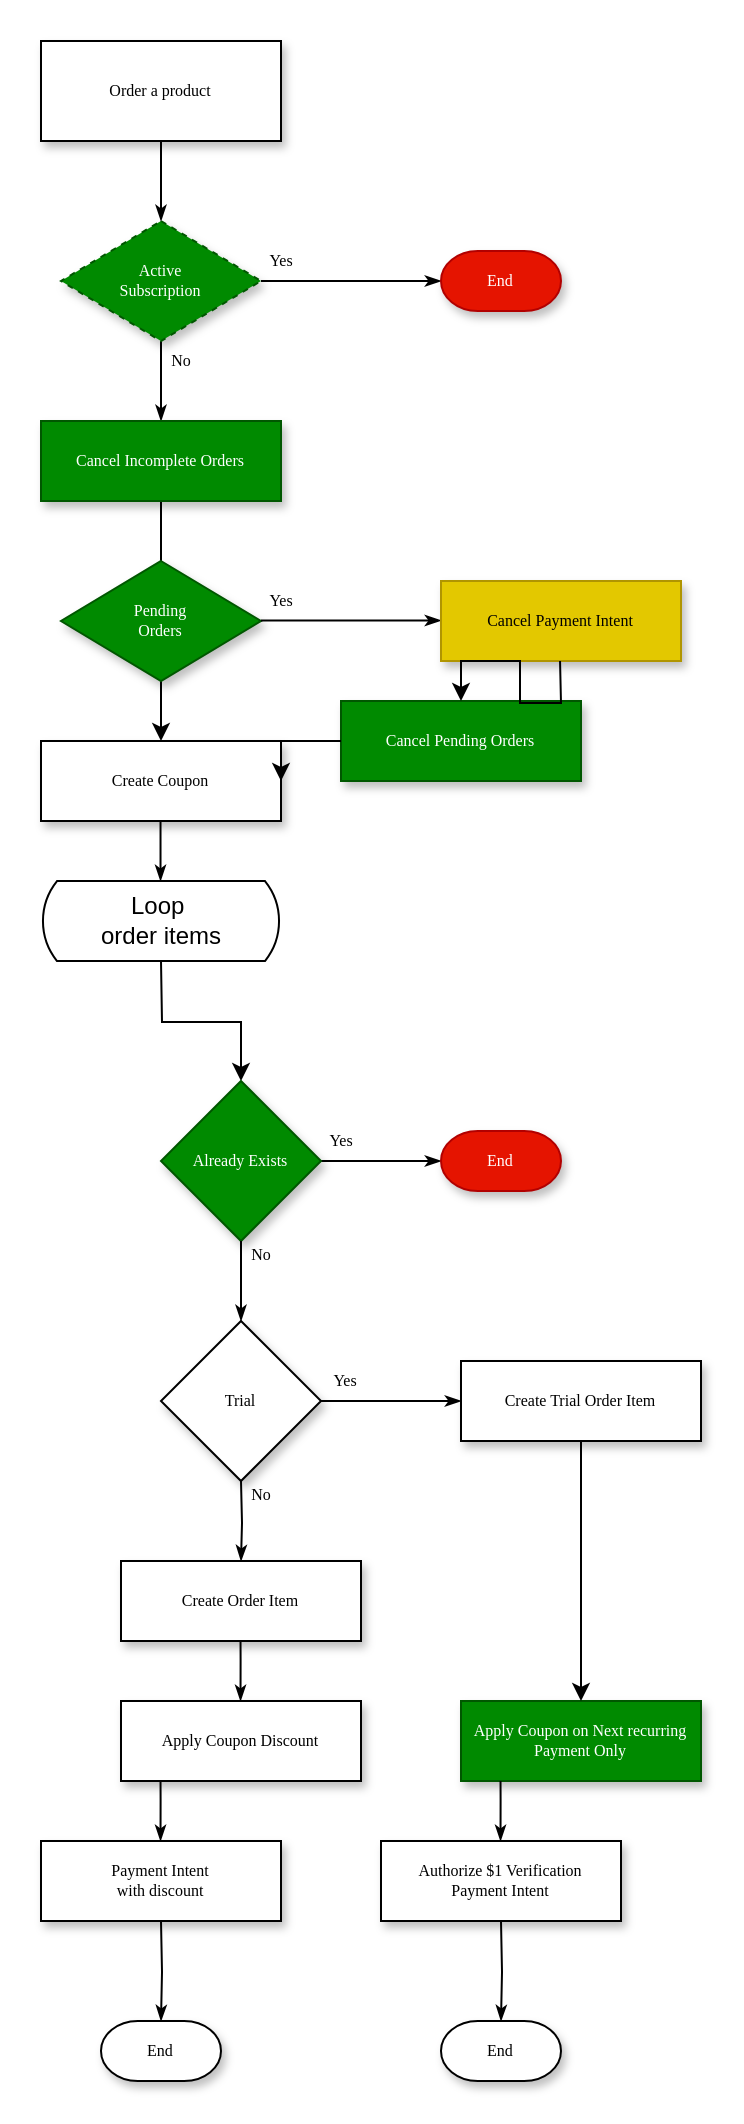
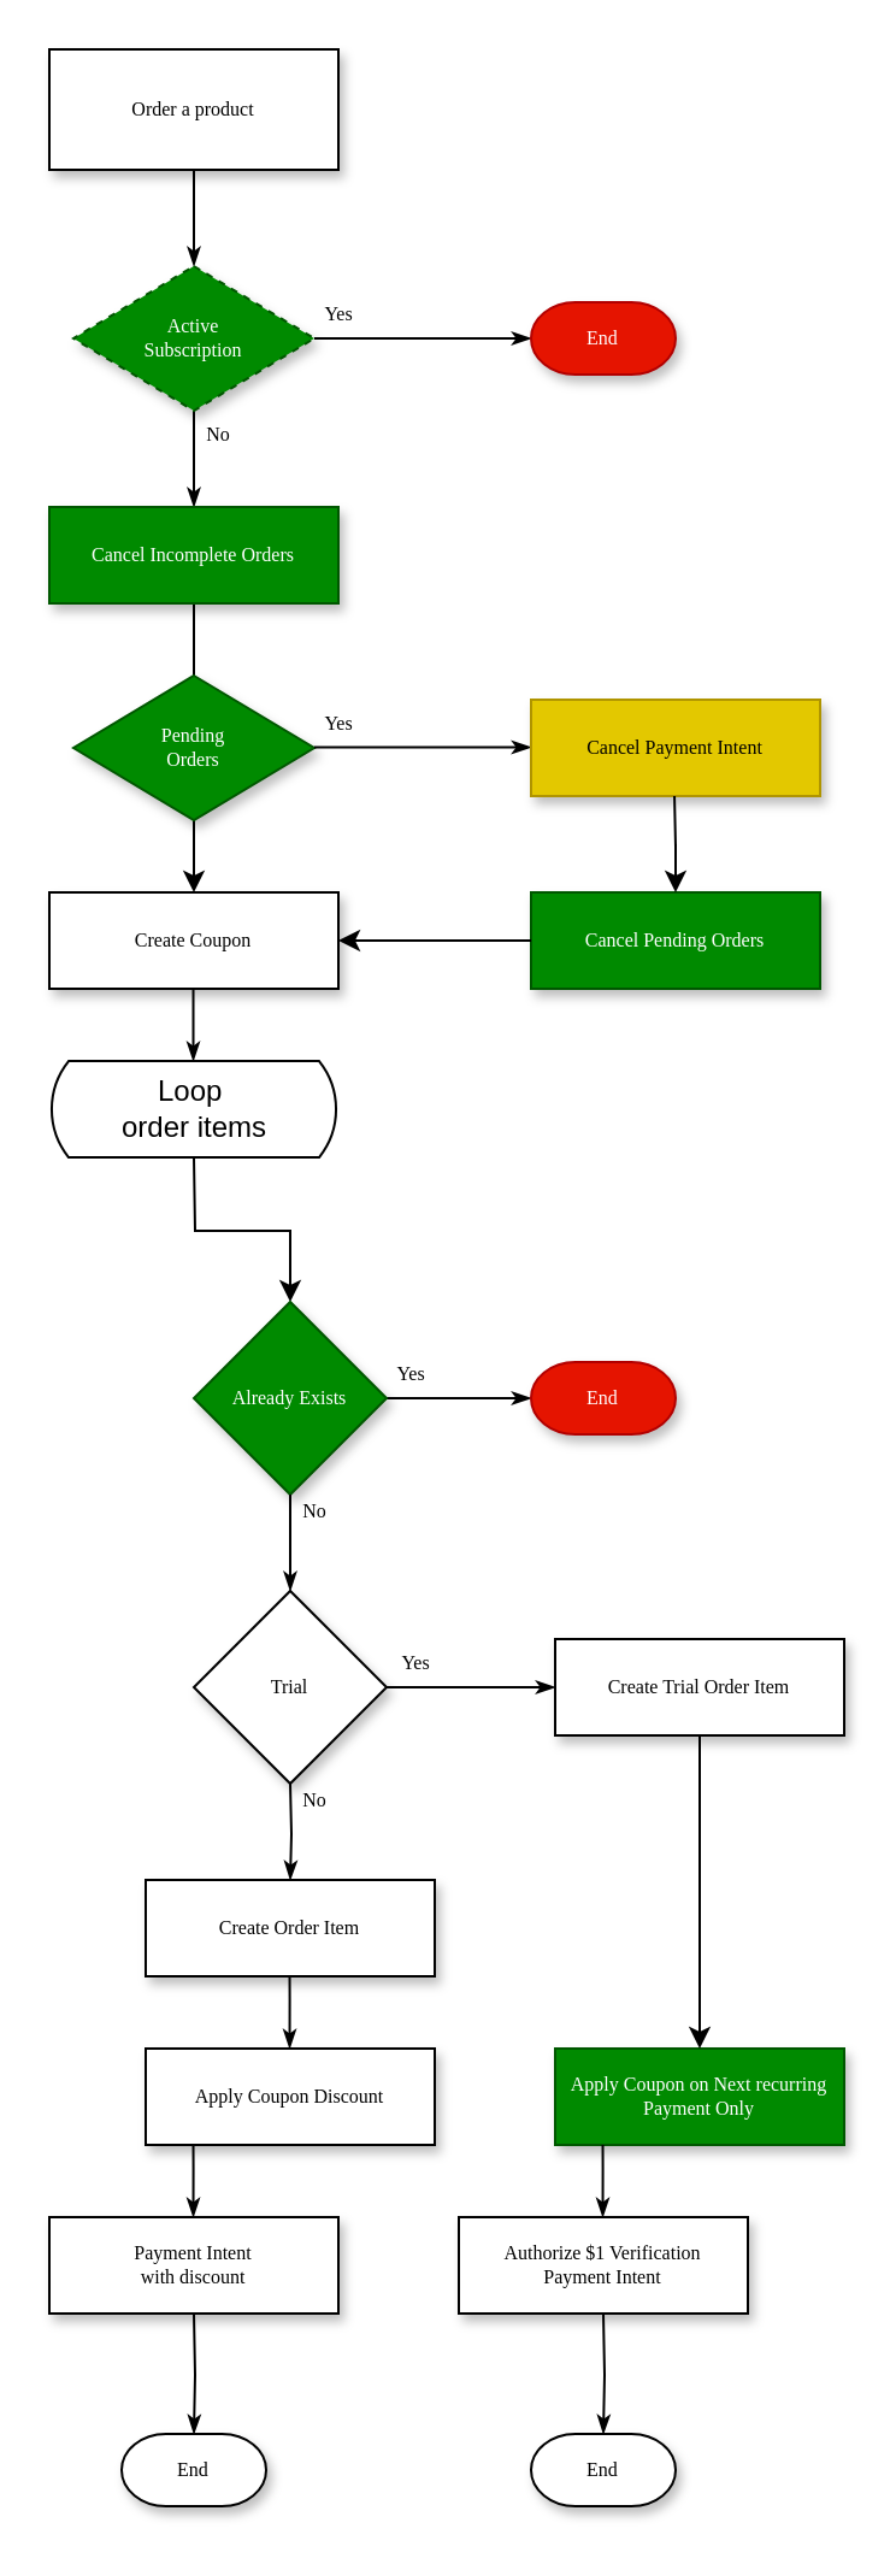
  <mxCell id="0" />
  <mxCell id="1" parent="0" />
  <mxCell id="2" style="edgeStyle=orthogonalEdgeStyle;rounded=0;html=1;labelBackgroundColor=none;startSize=5;endArrow=classicThin;endFill=1;endSize=5;jettySize=auto;orthogonalLoop=1;strokeWidth=1;fontFamily=Verdana;fontSize=8" parent="1" source="3" target="6" edge="1"><mxGeometry relative="1" as="geometry" /></mxCell>
  <mxCell id="3" value="Order a product" style="rounded=0;whiteSpace=wrap;html=1;shadow=1;labelBackgroundColor=none;strokeWidth=1;fontFamily=Verdana;fontSize=8;align=center;" parent="1" vertex="1"><mxGeometry x="20" y="20" width="120" height="50" as="geometry" /></mxCell>
  <mxCell id="4" value="Yes" style="edgeStyle=orthogonalEdgeStyle;rounded=0;html=1;labelBackgroundColor=none;startSize=5;endArrow=classicThin;endFill=1;endSize=5;jettySize=auto;orthogonalLoop=1;strokeWidth=1;fontFamily=Verdana;fontSize=8" parent="1" source="6" edge="1"><mxGeometry x="-0.778" y="10" relative="1" as="geometry"><mxPoint as="offset" /><mxPoint x="220" y="140" as="targetPoint" /></mxGeometry></mxCell>
  <mxCell id="5" value="No" style="edgeStyle=orthogonalEdgeStyle;rounded=0;html=1;labelBackgroundColor=none;startSize=5;endArrow=classicThin;endFill=1;endSize=5;jettySize=auto;orthogonalLoop=1;strokeWidth=1;fontFamily=Verdana;fontSize=8" parent="1" source="6" target="8" edge="1"><mxGeometry x="-0.5" y="10" relative="1" as="geometry"><mxPoint as="offset" /></mxGeometry></mxCell>
  <mxCell id="6" value="Active&lt;br&gt;Subscription" style="rhombus;whiteSpace=wrap;html=1;rounded=0;shadow=1;labelBackgroundColor=none;strokeWidth=1;fontFamily=Verdana;fontSize=8;align=center;fillColor=#008a00;strokeColor=#005700;fontColor=#ffffff;dashed=1;" parent="1" vertex="1"><mxGeometry x="30" y="110" width="100" height="60" as="geometry" /></mxCell>
  <mxCell id="7" style="edgeStyle=orthogonalEdgeStyle;rounded=0;html=1;labelBackgroundColor=none;startSize=5;endArrow=classicThin;endFill=1;endSize=5;jettySize=auto;orthogonalLoop=1;strokeWidth=1;fontFamily=Verdana;fontSize=8" parent="1" source="8" edge="1"><mxGeometry relative="1" as="geometry"><mxPoint x="80" y="300" as="targetPoint" /></mxGeometry></mxCell>
  <mxCell id="8" value="Cancel Incomplete Orders" style="whiteSpace=wrap;html=1;rounded=0;shadow=1;labelBackgroundColor=none;strokeWidth=1;fontFamily=Verdana;fontSize=8;align=center;fillColor=#008a00;strokeColor=#005700;fontColor=#ffffff;" parent="1" vertex="1"><mxGeometry x="20" y="210" width="120" height="40" as="geometry" /></mxCell>
  <mxCell id="9" value="Create Coupon" style="whiteSpace=wrap;html=1;rounded=0;shadow=1;labelBackgroundColor=none;strokeWidth=1;fontFamily=Verdana;fontSize=8;align=center;" parent="1" vertex="1"><mxGeometry x="20" y="370" width="120" height="40" as="geometry" /></mxCell>
  <mxCell id="10" value="Yes" style="edgeStyle=orthogonalEdgeStyle;rounded=0;html=1;labelBackgroundColor=none;startSize=5;endArrow=classicThin;endFill=1;endSize=5;jettySize=auto;orthogonalLoop=1;strokeWidth=1;fontFamily=Verdana;fontSize=8;exitX=1;exitY=0.5;exitDx=0;exitDy=0;" parent="1" source="23" edge="1"><mxGeometry x="-0.667" y="10" relative="1" as="geometry"><mxPoint as="offset" /><mxPoint x="260" y="590" as="sourcePoint" /><mxPoint x="220" y="580" as="targetPoint" /></mxGeometry></mxCell>
  <mxCell id="11" style="edgeStyle=orthogonalEdgeStyle;rounded=0;html=1;labelBackgroundColor=none;startSize=5;endArrow=classicThin;endFill=1;endSize=5;jettySize=auto;orthogonalLoop=1;strokeWidth=1;fontFamily=Verdana;fontSize=8" parent="1" target="12" edge="1"><mxGeometry relative="1" as="geometry"><mxPoint x="80" y="960" as="sourcePoint" /></mxGeometry></mxCell>
  <mxCell id="12" value="End" style="strokeWidth=1;html=1;shape=mxgraph.flowchart.terminator;whiteSpace=wrap;rounded=0;shadow=1;labelBackgroundColor=none;fontFamily=Verdana;fontSize=8;align=center;" parent="1" vertex="1"><mxGeometry x="50" y="1010" width="60" height="30" as="geometry" /></mxCell>
  <mxCell id="13" value="End" style="strokeWidth=1;html=1;shape=mxgraph.flowchart.terminator;whiteSpace=wrap;rounded=0;shadow=1;labelBackgroundColor=none;fontFamily=Verdana;fontSize=8;align=center;fillColor=#e51400;strokeColor=#B20000;fontColor=#ffffff;" parent="1" vertex="1"><mxGeometry x="220" y="125" width="60" height="30" as="geometry" /></mxCell>
  <mxCell id="14" value="" style="edgeStyle=orthogonalEdgeStyle;rounded=0;orthogonalLoop=1;jettySize=auto;html=1;" parent="1" source="15" target="9" edge="1"><mxGeometry relative="1" as="geometry" /></mxCell>
  <mxCell id="15" value="Pending&lt;br&gt;Orders" style="rhombus;whiteSpace=wrap;html=1;rounded=0;shadow=1;labelBackgroundColor=none;strokeWidth=1;fontFamily=Verdana;fontSize=8;align=center;fillColor=#008a00;strokeColor=#005700;fontColor=#ffffff;" parent="1" vertex="1"><mxGeometry x="30" y="280" width="100" height="60" as="geometry" /></mxCell>
  <mxCell id="16" value="Yes" style="edgeStyle=orthogonalEdgeStyle;rounded=0;html=1;labelBackgroundColor=none;startSize=5;endArrow=classicThin;endFill=1;endSize=5;jettySize=auto;orthogonalLoop=1;strokeWidth=1;fontFamily=Verdana;fontSize=8" parent="1" edge="1"><mxGeometry x="-0.778" y="10" relative="1" as="geometry"><mxPoint as="offset" /><mxPoint x="130" y="309.76" as="sourcePoint" /><mxPoint x="220" y="309.76" as="targetPoint" /></mxGeometry></mxCell>
  <mxCell id="17" value="Cancel Payment Intent" style="whiteSpace=wrap;html=1;rounded=0;shadow=1;labelBackgroundColor=none;strokeWidth=1;fontFamily=Verdana;fontSize=8;align=center;fillColor=#e3c800;strokeColor=#B09500;fontColor=#000000;" parent="1" vertex="1"><mxGeometry x="220" y="290" width="120" height="40" as="geometry" /></mxCell>
- <mxCell id="18" value="Cancel Pending Orders" style="whiteSpace=wrap;html=1;rounded=0;shadow=1;labelBackgroundColor=none;strokeWidth=1;fontFamily=Verdana;fontSize=8;align=center;fillColor=#008a00;strokeColor=#005700;fontColor=#ffffff;" parent="1" vertex="1"><mxGeometry x="170" y="350" width="120" height="40" as="geometry" /></mxCell>
+ <mxCell id="18" value="Cancel Pending Orders" style="whiteSpace=wrap;html=1;rounded=0;shadow=1;labelBackgroundColor=none;strokeWidth=1;fontFamily=Verdana;fontSize=8;align=center;fillColor=#008a00;strokeColor=#005700;fontColor=#ffffff;" parent="1" vertex="1"><mxGeometry x="220" y="370" width="120" height="40" as="geometry" /></mxCell>
  <mxCell id="19" style="edgeStyle=orthogonalEdgeStyle;rounded=0;html=1;labelBackgroundColor=none;startSize=5;endArrow=classicThin;endFill=1;endSize=5;jettySize=auto;orthogonalLoop=1;strokeWidth=1;fontFamily=Verdana;fontSize=8" parent="1" edge="1"><mxGeometry relative="1" as="geometry"><mxPoint x="79.76" y="410" as="sourcePoint" /><mxPoint x="79.76" y="440" as="targetPoint" /></mxGeometry></mxCell>
  <mxCell id="20" value="" style="edgeStyle=orthogonalEdgeStyle;rounded=0;orthogonalLoop=1;jettySize=auto;html=1;" parent="1" target="23" edge="1"><mxGeometry relative="1" as="geometry"><mxPoint x="80" y="480" as="sourcePoint" /></mxGeometry></mxCell>
  <mxCell id="21" value="" style="edgeStyle=orthogonalEdgeStyle;rounded=0;orthogonalLoop=1;jettySize=auto;html=1;entryX=0.5;entryY=0;entryDx=0;entryDy=0;" parent="1" target="18" edge="1"><mxGeometry relative="1" as="geometry"><mxPoint x="279.52" y="330" as="sourcePoint" /><mxPoint x="279.52" y="360" as="targetPoint" /></mxGeometry></mxCell>
  <mxCell id="22" value="" style="edgeStyle=orthogonalEdgeStyle;rounded=0;orthogonalLoop=1;jettySize=auto;html=1;entryX=1;entryY=0.5;entryDx=0;entryDy=0;exitX=0;exitY=0.5;exitDx=0;exitDy=0;" parent="1" source="18" target="9" edge="1"><mxGeometry relative="1" as="geometry"><mxPoint x="289.52" y="340" as="sourcePoint" /><mxPoint x="290" y="380" as="targetPoint" /></mxGeometry></mxCell>
  <mxCell id="23" value="Already Exists" style="rhombus;whiteSpace=wrap;html=1;rounded=0;shadow=1;fontFamily=Verdana;fontSize=8;strokeWidth=1;fillColor=#008a00;strokeColor=#005700;fontColor=#ffffff;" parent="1" vertex="1"><mxGeometry x="80" y="540" width="80" height="80" as="geometry" /></mxCell>
  <mxCell id="24" value="Loop&amp;nbsp;&lt;br&gt;order items" style="html=1;dashed=0;whitespace=wrap;shape=mxgraph.dfd.loop" parent="1" vertex="1"><mxGeometry x="20" y="440" width="120" height="40" as="geometry" /></mxCell>
  <mxCell id="25" value="End" style="strokeWidth=1;html=1;shape=mxgraph.flowchart.terminator;whiteSpace=wrap;rounded=0;shadow=1;labelBackgroundColor=none;fontFamily=Verdana;fontSize=8;align=center;fillColor=#e51400;strokeColor=#B20000;fontColor=#ffffff;" parent="1" vertex="1"><mxGeometry x="220" y="565" width="60" height="30" as="geometry" /></mxCell>
  <mxCell id="26" value="Trial" style="rhombus;whiteSpace=wrap;html=1;rounded=0;shadow=1;fontFamily=Verdana;fontSize=8;strokeWidth=1;" vertex="1" parent="1"><mxGeometry x="80" y="660" width="80" height="80" as="geometry" /></mxCell>
  <mxCell id="27" value="No" style="edgeStyle=orthogonalEdgeStyle;rounded=0;html=1;labelBackgroundColor=none;startSize=5;endArrow=classicThin;endFill=1;endSize=5;jettySize=auto;orthogonalLoop=1;strokeWidth=1;fontFamily=Verdana;fontSize=8;exitX=0.5;exitY=1;exitDx=0;exitDy=0;" edge="1" parent="1" source="23" target="26"><mxGeometry x="-0.667" y="10" relative="1" as="geometry"><mxPoint as="offset" /><mxPoint x="170" y="590" as="sourcePoint" /><mxPoint x="230" y="590" as="targetPoint" /></mxGeometry></mxCell>
  <mxCell id="28" value="Yes" style="edgeStyle=orthogonalEdgeStyle;rounded=0;html=1;labelBackgroundColor=none;startSize=5;endArrow=classicThin;endFill=1;endSize=5;jettySize=auto;orthogonalLoop=1;strokeWidth=1;fontFamily=Verdana;fontSize=8;exitX=1;exitY=0.5;exitDx=0;exitDy=0;" edge="1" parent="1" source="26"><mxGeometry x="-0.667" y="10" relative="1" as="geometry"><mxPoint as="offset" /><mxPoint x="170" y="590" as="sourcePoint" /><mxPoint x="230" y="700" as="targetPoint" /></mxGeometry></mxCell>
  <mxCell id="29" value="Create Trial Order Item" style="whiteSpace=wrap;html=1;rounded=0;shadow=1;labelBackgroundColor=none;strokeWidth=1;fontFamily=Verdana;fontSize=8;align=center;" vertex="1" parent="1"><mxGeometry x="230" y="680" width="120" height="40" as="geometry" /></mxCell>
  <mxCell id="30" value="No" style="edgeStyle=orthogonalEdgeStyle;rounded=0;html=1;labelBackgroundColor=none;startSize=5;endArrow=classicThin;endFill=1;endSize=5;jettySize=auto;orthogonalLoop=1;strokeWidth=1;fontFamily=Verdana;fontSize=8;entryX=0.5;entryY=0;entryDx=0;entryDy=0;" edge="1" parent="1" target="31"><mxGeometry x="-0.667" y="10" relative="1" as="geometry"><mxPoint as="offset" /><mxPoint x="120" y="740" as="sourcePoint" /><mxPoint x="130" y="670" as="targetPoint" /></mxGeometry></mxCell>
  <mxCell id="31" value="Create Order Item" style="whiteSpace=wrap;html=1;rounded=0;shadow=1;labelBackgroundColor=none;strokeWidth=1;fontFamily=Verdana;fontSize=8;align=center;" vertex="1" parent="1"><mxGeometry x="60" y="780" width="120" height="40" as="geometry" /></mxCell>
  <mxCell id="32" value="Apply Coupon Discount" style="whiteSpace=wrap;html=1;rounded=0;shadow=1;labelBackgroundColor=none;strokeWidth=1;fontFamily=Verdana;fontSize=8;align=center;" vertex="1" parent="1"><mxGeometry x="60" y="850" width="120" height="40" as="geometry" /></mxCell>
  <mxCell id="33" style="edgeStyle=orthogonalEdgeStyle;rounded=0;html=1;labelBackgroundColor=none;startSize=5;endArrow=classicThin;endFill=1;endSize=5;jettySize=auto;orthogonalLoop=1;strokeWidth=1;fontFamily=Verdana;fontSize=8" edge="1" parent="1"><mxGeometry relative="1" as="geometry"><mxPoint x="119.76" y="820" as="sourcePoint" /><mxPoint x="119.76" y="850" as="targetPoint" /><Array as="points"><mxPoint x="119.96" y="830" /><mxPoint x="119.96" y="830" /></Array></mxGeometry></mxCell>
  <mxCell id="34" value="Apply Coupon on Next recurring Payment Only" style="whiteSpace=wrap;html=1;rounded=0;shadow=1;labelBackgroundColor=none;strokeWidth=1;fontFamily=Verdana;fontSize=8;align=center;fillColor=#008a00;strokeColor=#005700;fontColor=#ffffff;" vertex="1" parent="1"><mxGeometry x="230" y="850" width="120" height="40" as="geometry" /></mxCell>
  <mxCell id="35" value="" style="endArrow=classic;html=1;entryX=0.5;entryY=0;entryDx=0;entryDy=0;exitX=0.5;exitY=1;exitDx=0;exitDy=0;" edge="1" parent="1" source="29" target="34"><mxGeometry width="50" height="50" relative="1" as="geometry"><mxPoint x="200" y="870" as="sourcePoint" /><mxPoint x="250" y="820" as="targetPoint" /></mxGeometry></mxCell>
  <mxCell id="36" style="edgeStyle=orthogonalEdgeStyle;rounded=0;html=1;labelBackgroundColor=none;startSize=5;endArrow=classicThin;endFill=1;endSize=5;jettySize=auto;orthogonalLoop=1;strokeWidth=1;fontFamily=Verdana;fontSize=8" edge="1" parent="1" target="37"><mxGeometry relative="1" as="geometry"><mxPoint x="250" y="960" as="sourcePoint" /></mxGeometry></mxCell>
  <mxCell id="37" value="End" style="strokeWidth=1;html=1;shape=mxgraph.flowchart.terminator;whiteSpace=wrap;rounded=0;shadow=1;labelBackgroundColor=none;fontFamily=Verdana;fontSize=8;align=center;" vertex="1" parent="1"><mxGeometry x="220" y="1010" width="60" height="30" as="geometry" /></mxCell>
  <mxCell id="38" value="Payment Intent&lt;br&gt;with discount" style="whiteSpace=wrap;html=1;rounded=0;shadow=1;labelBackgroundColor=none;strokeWidth=1;fontFamily=Verdana;fontSize=8;align=center;" vertex="1" parent="1"><mxGeometry x="20" y="920" width="120" height="40" as="geometry" /></mxCell>
  <mxCell id="39" style="edgeStyle=orthogonalEdgeStyle;rounded=0;html=1;labelBackgroundColor=none;startSize=5;endArrow=classicThin;endFill=1;endSize=5;jettySize=auto;orthogonalLoop=1;strokeWidth=1;fontFamily=Verdana;fontSize=8" edge="1" parent="1"><mxGeometry relative="1" as="geometry"><mxPoint x="79.76" y="890" as="sourcePoint" /><mxPoint x="79.76" y="920" as="targetPoint" /><Array as="points"><mxPoint x="79.96" y="900" /><mxPoint x="79.96" y="900" /></Array></mxGeometry></mxCell>
  <mxCell id="40" value="Authorize $1 Verification&lt;br&gt;Payment Intent" style="whiteSpace=wrap;html=1;rounded=0;shadow=1;labelBackgroundColor=none;strokeWidth=1;fontFamily=Verdana;fontSize=8;align=center;" vertex="1" parent="1"><mxGeometry x="190" y="920" width="120" height="40" as="geometry" /></mxCell>
  <mxCell id="41" style="edgeStyle=orthogonalEdgeStyle;rounded=0;html=1;labelBackgroundColor=none;startSize=5;endArrow=classicThin;endFill=1;endSize=5;jettySize=auto;orthogonalLoop=1;strokeWidth=1;fontFamily=Verdana;fontSize=8" edge="1" parent="1"><mxGeometry relative="1" as="geometry"><mxPoint x="249.76" y="890" as="sourcePoint" /><mxPoint x="249.76" y="920" as="targetPoint" /><Array as="points"><mxPoint x="249.96" y="900" /><mxPoint x="249.96" y="900" /></Array></mxGeometry></mxCell>
